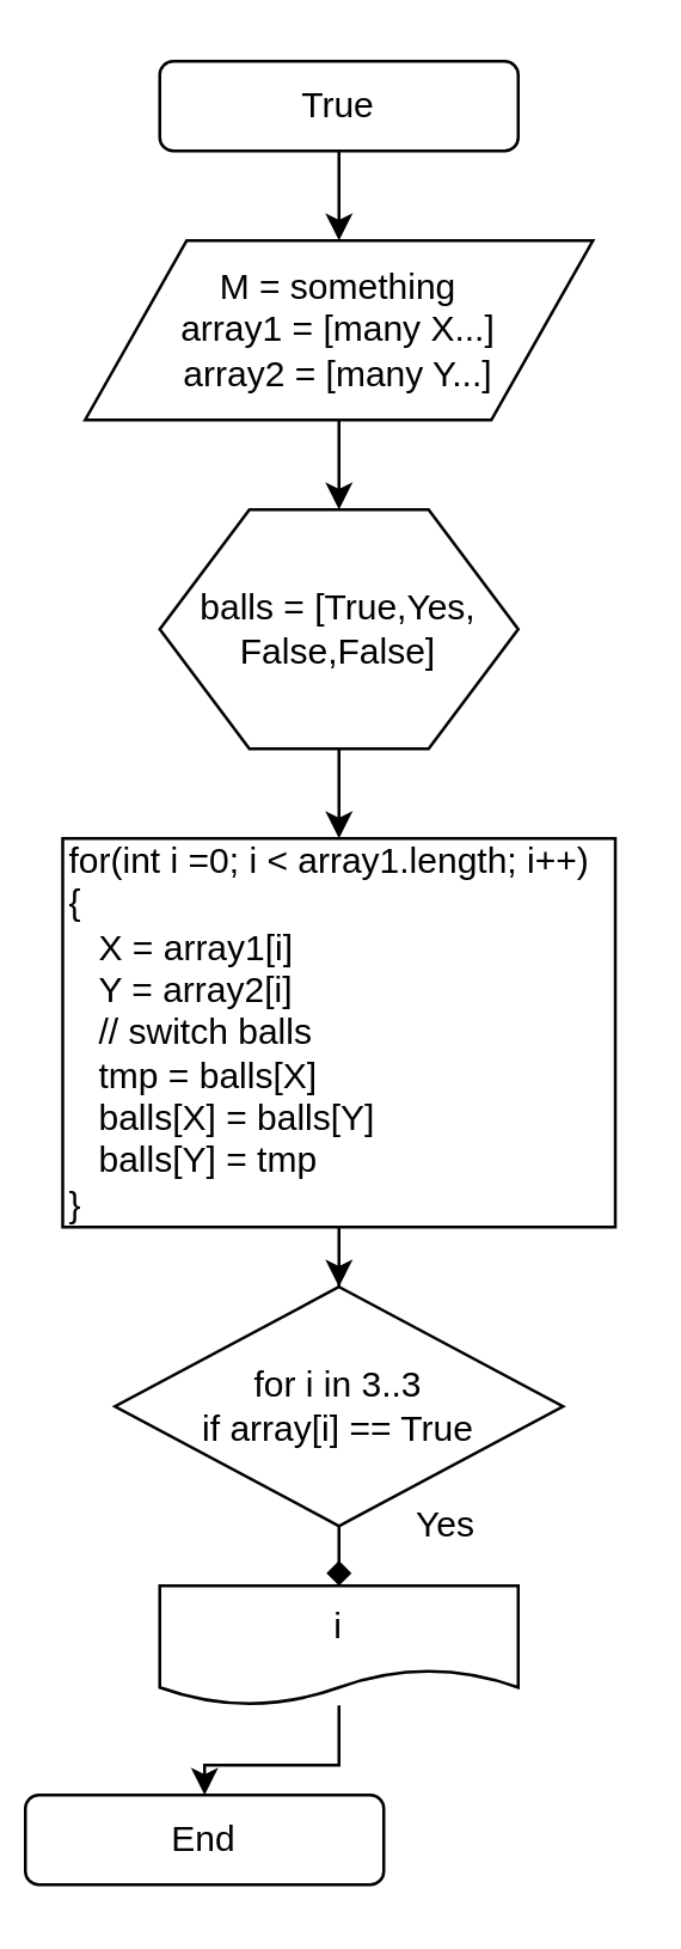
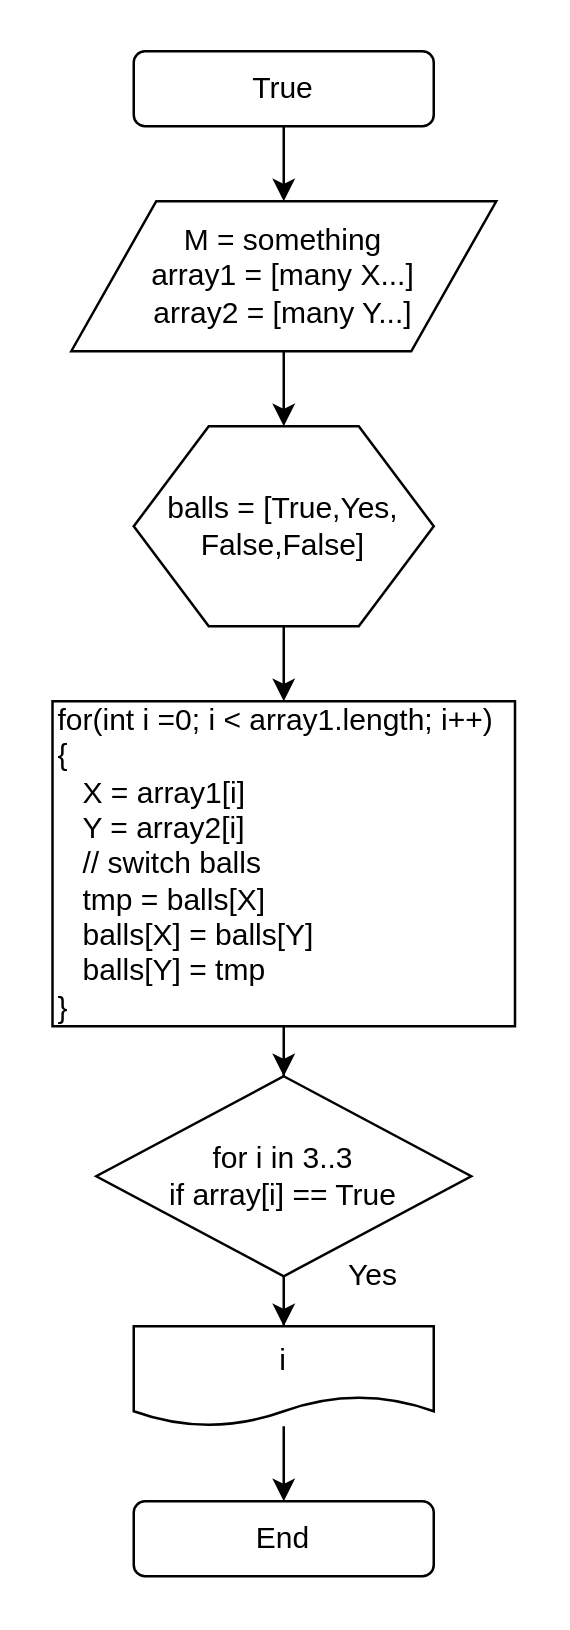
  <mxCell id="0" />
  <mxCell id="1" parent="0" />
  <mxCell id="2" value="" style="edgeStyle=orthogonalEdgeStyle;rounded=0;orthogonalLoop=1;jettySize=auto;html=1;" edge="1" parent="1" source="3" target="5"><mxGeometry relative="1" as="geometry" /></mxCell>
  <mxCell id="3" value="True" style="rounded=1;whiteSpace=wrap;html=1;" vertex="1" parent="1"><mxGeometry x="53" y="20" width="120" height="30" as="geometry" /></mxCell>
  <mxCell id="4" value="" style="edgeStyle=orthogonalEdgeStyle;rounded=0;orthogonalLoop=1;jettySize=auto;html=1;" edge="1" parent="1" source="5"><mxGeometry relative="1" as="geometry"><mxPoint x="113" y="170" as="targetPoint" /></mxGeometry></mxCell>
  <mxCell id="5" value="M = something&lt;br&gt;array1 = [many X...]&lt;br&gt;array2 = [many Y...]" style="shape=parallelogram;perimeter=parallelogramPerimeter;whiteSpace=wrap;html=1;align=center;" vertex="1" parent="1"><mxGeometry x="28" y="80" width="170" height="60" as="geometry" /></mxCell>
  <mxCell id="6" value="" style="edgeStyle=orthogonalEdgeStyle;rounded=0;orthogonalLoop=1;jettySize=auto;html=1;" edge="1" parent="1" source="7" target="9"><mxGeometry relative="1" as="geometry" /></mxCell>
  <mxCell id="7" value="balls = [True,Yes,&lt;br&gt;False,False]" style="shape=hexagon;perimeter=hexagonPerimeter2;whiteSpace=wrap;html=1;align=center;" vertex="1" parent="1"><mxGeometry x="53" y="170" width="120" height="80" as="geometry" /></mxCell>
  <mxCell id="8" value="" style="edgeStyle=orthogonalEdgeStyle;rounded=0;orthogonalLoop=1;jettySize=auto;html=1;entryX=0.5;entryY=0;entryDx=0;entryDy=0;" edge="1" parent="1" source="9" target="13"><mxGeometry relative="1" as="geometry"><mxPoint x="113" y="440" as="targetPoint" /></mxGeometry></mxCell>
  <mxCell id="9" value="for(int i =0; i &amp;lt; array1.length; i++)&lt;br&gt;{&lt;br&gt;&amp;nbsp; &amp;nbsp;X = array1[i]&lt;br&gt;&amp;nbsp; &amp;nbsp;Y = array2[i]&lt;br&gt;&amp;nbsp; &amp;nbsp;// switch balls&lt;br&gt;&amp;nbsp; &amp;nbsp;tmp = balls[X]&lt;br&gt;&amp;nbsp; &amp;nbsp;balls[X] = balls[Y]&lt;br&gt;&amp;nbsp; &amp;nbsp;balls[Y] = tmp&lt;br&gt;}" style="rounded=0;whiteSpace=wrap;html=1;align=left;" vertex="1" parent="1"><mxGeometry x="20.5" y="280" width="185" height="130" as="geometry" /></mxCell>
  <mxCell id="10" value="" style="edgeStyle=orthogonalEdgeStyle;rounded=0;orthogonalLoop=1;jettySize=auto;html=1;" edge="1" parent="1" source="11" target="14"><mxGeometry relative="1" as="geometry" /></mxCell>
  <mxCell id="11" value="i" style="shape=document;whiteSpace=wrap;html=1;boundedLbl=1;align=center;" vertex="1" parent="1"><mxGeometry x="53" y="530" width="120" height="40" as="geometry" /></mxCell>
- <mxCell id="12" value="" style="edgeStyle=orthogonalEdgeStyle;rounded=0;orthogonalLoop=1;jettySize=auto;html=1;endArrow=diamond;" edge="1" parent="1" source="13" target="11"><mxGeometry relative="1" as="geometry" /></mxCell>
+ <mxCell id="12" value="" style="edgeStyle=orthogonalEdgeStyle;rounded=0;orthogonalLoop=1;jettySize=auto;html=1;" edge="1" parent="1" source="13" target="11"><mxGeometry relative="1" as="geometry" /></mxCell>
  <mxCell id="13" value="for i in 3..3&lt;br&gt;if array[i] == True" style="rhombus;whiteSpace=wrap;html=1;align=center;" vertex="1" parent="1"><mxGeometry x="38" y="430" width="150" height="80" as="geometry" /></mxCell>
- <mxCell id="14" value="End" style="rounded=1;whiteSpace=wrap;html=1;align=center;" vertex="1" parent="1"><mxGeometry x="8" y="600" width="120" height="30" as="geometry" /></mxCell>
+ <mxCell id="14" value="End" style="rounded=1;whiteSpace=wrap;html=1;align=center;" vertex="1" parent="1"><mxGeometry x="53" y="600" width="120" height="30" as="geometry" /></mxCell>
  <mxCell id="15" value="Yes" style="text;html=1;strokeColor=none;fillColor=none;align=center;verticalAlign=middle;whiteSpace=wrap;rounded=0;" vertex="1" parent="1"><mxGeometry x="129" y="500" width="40" height="20" as="geometry" /></mxCell>
